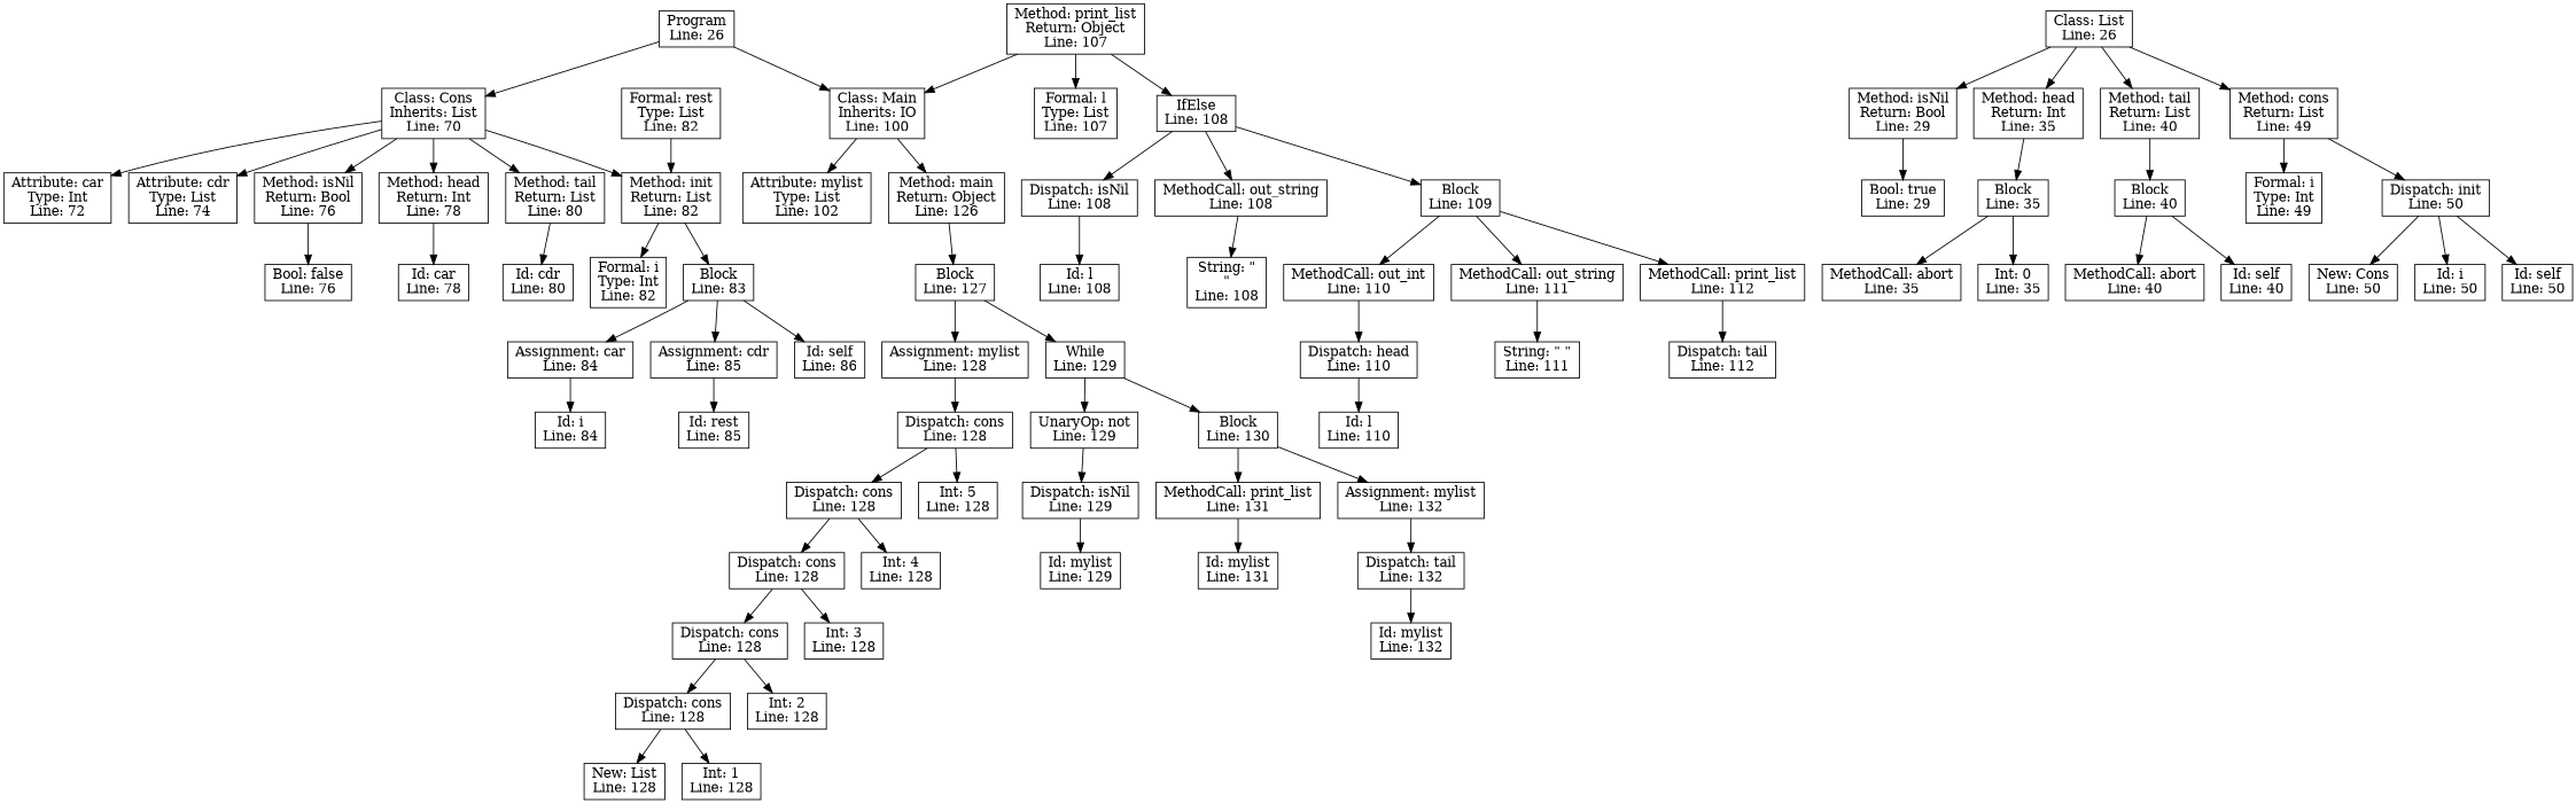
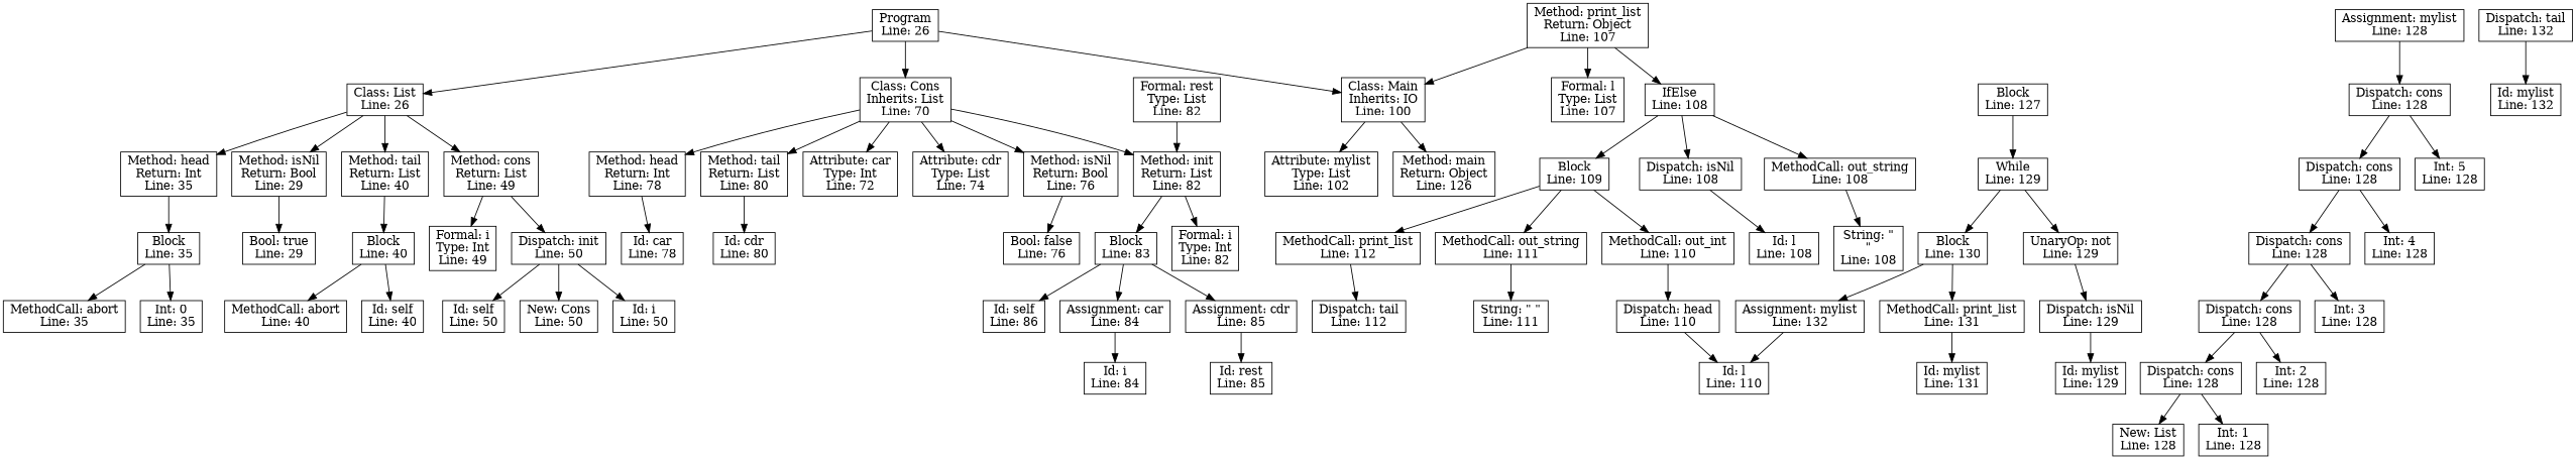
  digraph {
    node [shape=box]
    n1 [label="Program\nLine: 26"]
    n2 [label="Class: List\nLine: 26"]
    n3 [label="Class: Cons\nInherits: List\nLine: 70"]
    n4 [label="Class: Main\nInherits: IO\nLine: 100"]
    n5 [label="Method: isNil\nReturn: Bool\nLine: 29"]
    n6 [label="Method: head\nReturn: Int\nLine: 35"]
    n7 [label="Method: tail\nReturn: List\nLine: 40"]
    n8 [label="Method: cons\nReturn: List\nLine: 49"]
    n9 [label="Attribute: car\nType: Int\nLine: 72"]
    n10 [label="Attribute: cdr\nType: List\nLine: 74"]
    n11 [label="Method: isNil\nReturn: Bool\nLine: 76"]
    n12 [label="Method: head\nReturn: Int\nLine: 78"]
    n13 [label="Method: tail\nReturn: List\nLine: 80"]
    n14 [label="Method: init\nReturn: List\nLine: 82"]
    n15 [label="Attribute: mylist\nType: List\nLine: 102"]
    n16 [label="Method: main\nReturn: Object\nLine: 126"]
    n17 [label="Bool: true\nLine: 29"]
    n18 [label="Block\nLine: 35"]
    n19 [label="Block\nLine: 40"]
    n20 [label="Formal: i\nType: Int\nLine: 49"]
    n21 [label="Dispatch: init\nLine: 50"]
    n22 [label="MethodCall: abort\nLine: 35"]
    n23 [label="Int: 0\nLine: 35"]
    n24 [label="MethodCall: abort\nLine: 40"]
    n25 [label="Id: self\nLine: 40"]
    n26 [label="New: Cons\nLine: 50"]
    n27 [label="Id: i\nLine: 50"]
    n28 [label="Id: self\nLine: 50"]
    n29 [label="Bool: false\nLine: 76"]
    n30 [label="Id: car\nLine: 78"]
    n31 [label="Id: cdr\nLine: 80"]
    n32 [label="Formal: i\nType: Int\nLine: 82"]
    n33 [label="Block\nLine: 83"]
    n34 [label="Formal: rest\nType: List\nLine: 82"]
    n35 [label="Assignment: car\nLine: 84"]
    n36 [label="Assignment: cdr\nLine: 85"]
    n37 [label="Id: self\nLine: 86"]
    n38 [label="Id: i\nLine: 84"]
    n39 [label="Id: rest\nLine: 85"]
    n40 [label="Method: print_list\nReturn: Object\nLine: 107"]
    n41 [label="Formal: l\nType: List\nLine: 107"]
    n42 [label="IfElse\nLine: 108"]
    n43 [label="Block\nLine: 127"]
    n44 [label="Dispatch: isNil\nLine: 108"]
    n45 [label="MethodCall: out_string\nLine: 108"]
    n46 [label="Block\nLine: 109"]
    n47 [label="Id: l\nLine: 108"]
    n48 [label="String: \"\n\"\nLine: 108"]
    n49 [label="MethodCall: out_int\nLine: 110"]
    n50 [label="MethodCall: out_string\nLine: 111"]
    n51 [label="MethodCall: print_list\nLine: 112"]
    n52 [label="Dispatch: head\nLine: 110"]
    n53 [label="String: \" \"\nLine: 111"]
    n54 [label="Dispatch: tail\nLine: 112"]
    n55 [label="Id: l\nLine: 110"]
    n56 [label="Assignment: mylist\nLine: 128"]
    n57 [label="While\nLine: 129"]
    n58 [label="Dispatch: cons\nLine: 128"]
    n59 [label="UnaryOp: not\nLine: 129"]
    n60 [label="Block\nLine: 130"]
    n61 [label="Dispatch: cons\nLine: 128"]
    n62 [label="Int: 5\nLine: 128"]
    n63 [label="Dispatch: cons\nLine: 128"]
    n64 [label="Int: 4\nLine: 128"]
    n65 [label="Dispatch: cons\nLine: 128"]
    n66 [label="Int: 3\nLine: 128"]
    n67 [label="Dispatch: cons\nLine: 128"]
    n68 [label="Int: 2\nLine: 128"]
    n69 [label="New: List\nLine: 128"]
    n70 [label="Int: 1\nLine: 128"]
    n71 [label="Dispatch: isNil\nLine: 129"]
    n72 [label="MethodCall: print_list\nLine: 131"]
    n73 [label="Assignment: mylist\nLine: 132"]
    n74 [label="Id: mylist\nLine: 129"]
    n75 [label="Id: mylist\nLine: 131"]
    n76 [label="Dispatch: tail\nLine: 132"]
    n77 [label="Id: mylist\nLine: 132"]
+   n1 -> n2
    n1 -> n3
    n1 -> n4
    n2 -> n5
    n2 -> n6
    n2 -> n7
    n2 -> n8
    n3 -> n9
    n3 -> n10
    n3 -> n11
    n3 -> n12
    n3 -> n13
    n3 -> n14
    n4 -> n15
    n4 -> n16
    n5 -> n17
    n6 -> n18
    n7 -> n19
    n8 -> n20
    n8 -> n21
    n11 -> n29
    n12 -> n30
    n13 -> n31
    n14 -> n32
    n14 -> n33
-   n16 -> n43
    n18 -> n22
    n18 -> n23
    n19 -> n24
    n19 -> n25
    n21 -> n26
    n21 -> n27
    n21 -> n28
    n33 -> n35
    n33 -> n36
    n33 -> n37
    n34 -> n14
    n35 -> n38
    n36 -> n39
    n40 -> n4
    n40 -> n41
    n40 -> n42
    n42 -> n44
    n42 -> n45
    n42 -> n46
-   n43 -> n56
    n43 -> n57
    n44 -> n47
    n45 -> n48
    n46 -> n49
    n46 -> n50
    n46 -> n51
    n49 -> n52
    n50 -> n53
    n51 -> n54
    n52 -> n55
    n56 -> n58
    n57 -> n59
    n57 -> n60
    n58 -> n61
    n58 -> n62
    n59 -> n71
    n60 -> n72
    n60 -> n73
    n61 -> n63
    n61 -> n64
    n63 -> n65
    n63 -> n66
    n65 -> n67
    n65 -> n68
    n67 -> n69
    n67 -> n70
    n71 -> n74
    n72 -> n75
-   n73 -> n76
+   n73 -> n55
    n76 -> n77
  }
